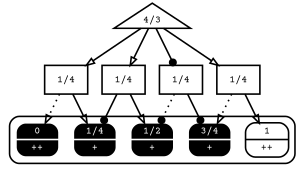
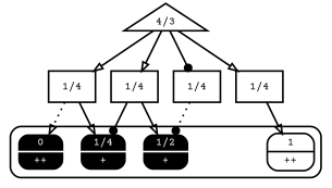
  digraph {
    fontname="Courier Prime"
    penwidth=2
    node [fontname="Courier Prime" fontsize=12 penwidth=2 shape=Mrecord]
    edge [arrowhead=onormal fontname="Courier Prime" penwidth=2 style=bold]
    n1 [color=white fillcolor=black fontcolor=white label="{ <f_0_0> 0 | <f_0_1> ++ }" style=filled]
    n2 [color=white fillcolor=black fontcolor=white label="{ <f_0_0> 1/4 | <f_0_1> + }" style=filled]
    n3 [color=white fillcolor=black fontcolor=white label="{ <f_0_0> 1/2 | <f_0_1> + }" style=filled]
-   n4 [color=white fillcolor=black fontcolor=white label="{ <f_0_0> 3/4 | <f_0_1> + }" style=filled]
    n5 [label="{ <f_0_0> 1 | <f_0_1> ++ }"]
    n6 [label="4/3" shape=triangle]
    n7 [label="1/4" shape=box]
    n8 [label="1/4" shape=box]
    n9 [label="1/4" shape=box]
    n10 [label="1/4" shape=box]
    subgraph cluster_1 {
      style=rounded
      n1
      n2
      n3
-     n4
      n5
    }
    n6 -> n7 [style=solid]
    n6 -> n8
    n6 -> n9 [arrowhead=dot]
    n6 -> n10 [style=solid]
    n7 -> n1 [style=dotted]
    n7 -> n2
    n8 -> n2 [arrowhead=dot style=solid]
    n8 -> n3
    n9 -> n3 [arrowhead=dot style=dotted]
-   n9 -> n4 [arrowhead=dot]
-   n10 -> n4 [style=dotted]
    n10 -> n5
  }
